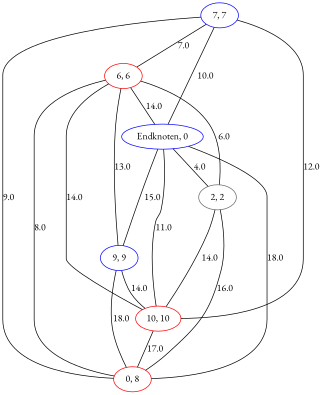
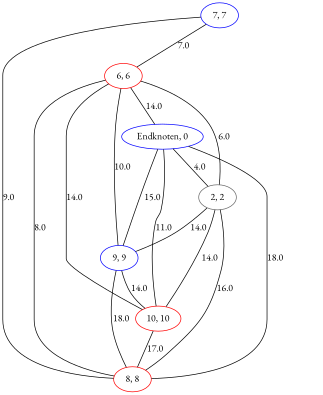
  graph {
    fontname="EB Garamond"
    node [color=blue fontname="EB Garamond"]
    edge [fontname="EB Garamond"]
    n1 [label="7, 7"]
    n2 [color=red label="6, 6"]
    n3 [label="Endknoten, 0"]
    n4 [color=red label="10, 10"]
-   n5 [color=red label="0, 8"]
+   n5 [color=red label="8, 8"]
    n6 [color=gray40 label="2, 2"]
    n7 [label="9, 9"]
    n1 -- n2 [label=7.0]
-   n1 -- n3 [label=10.0]
-   n1 -- n4 [label=12.0]
    n1 -- n5 [label=9.0]
    n2 -- n3 [label=14.0]
    n2 -- n4 [label=14.0]
    n2 -- n5 [label=8.0]
    n2 -- n6 [label=6.0]
-   n2 -- n7 [label=13.0]
+   n2 -- n7 [label=10.0]
    n3 -- n4 [label=11.0]
    n3 -- n5 [label=18.0]
    n3 -- n6 [label=4.0]
    n3 -- n7 [label=15.0]
    n4 -- n5 [label=17.0]
    n6 -- n4 [label=14.0]
    n6 -- n5 [label=16.0]
+   n6 -- n7 [label=14.0]
    n7 -- n4 [label=14.0]
    n7 -- n5 [label=18.0]
  }
